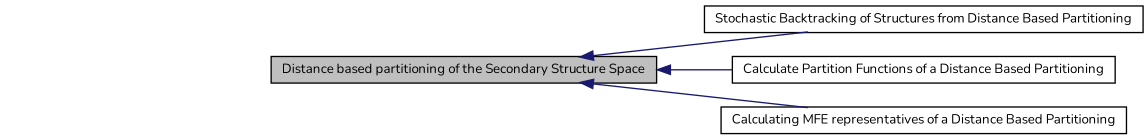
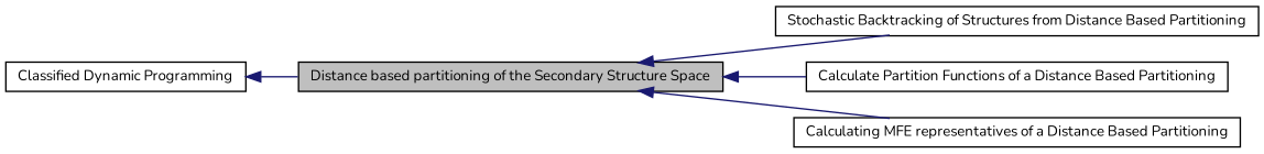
  digraph {
    rankdir=LR
    fontname=Nunito
    node [color=black fontname=Nunito fontsize=10 shape=record]
    edge [color=midnightblue dir=back fontname=Nunito fontsize=8 labelfontname="FreeSans.ttf" labelfontsize=8 shape=plaintext style=solid]
    n1 [height=0.2 label="Stochastic Backtracking of Structures from Distance Based Partitioning" width=0.4]
+   n2 [height=0.2 label="Classified Dynamic Programming" width=0.4]
    n3 [fillcolor=grey75 fontcolor=black height=0.2 label="Distance based partitioning of the Secondary Structure Space" style=filled width=0.4]
    n4 [height=0.2 label="Calculate Partition Functions of a Distance Based Partitioning" width=0.4]
    n5 [height=0.2 label="Calculating MFE representatives of a Distance Based Partitioning" width=0.4]
+   n2 -> n3
    n3 -> n1
    n3 -> n4
    n3 -> n5
  }
